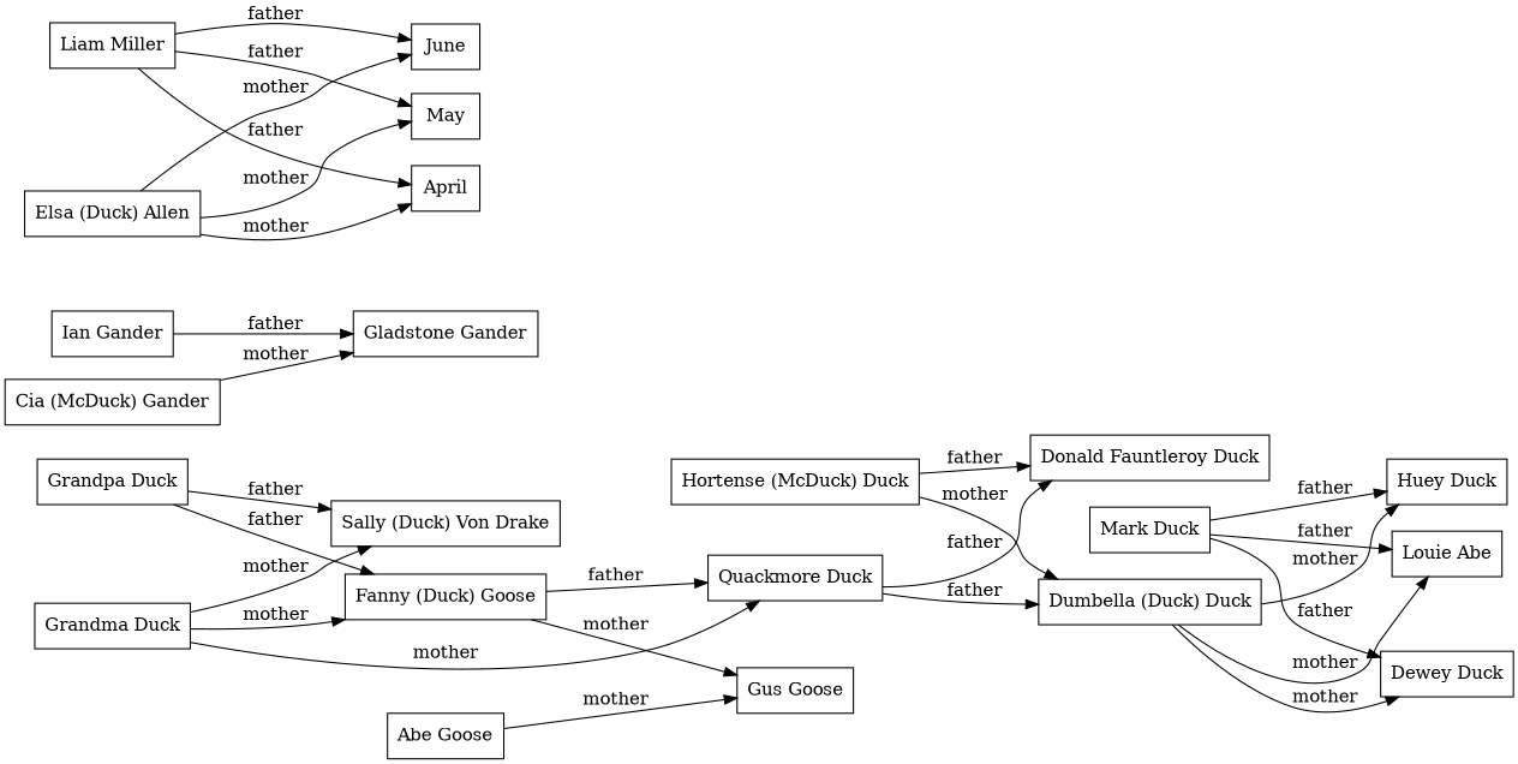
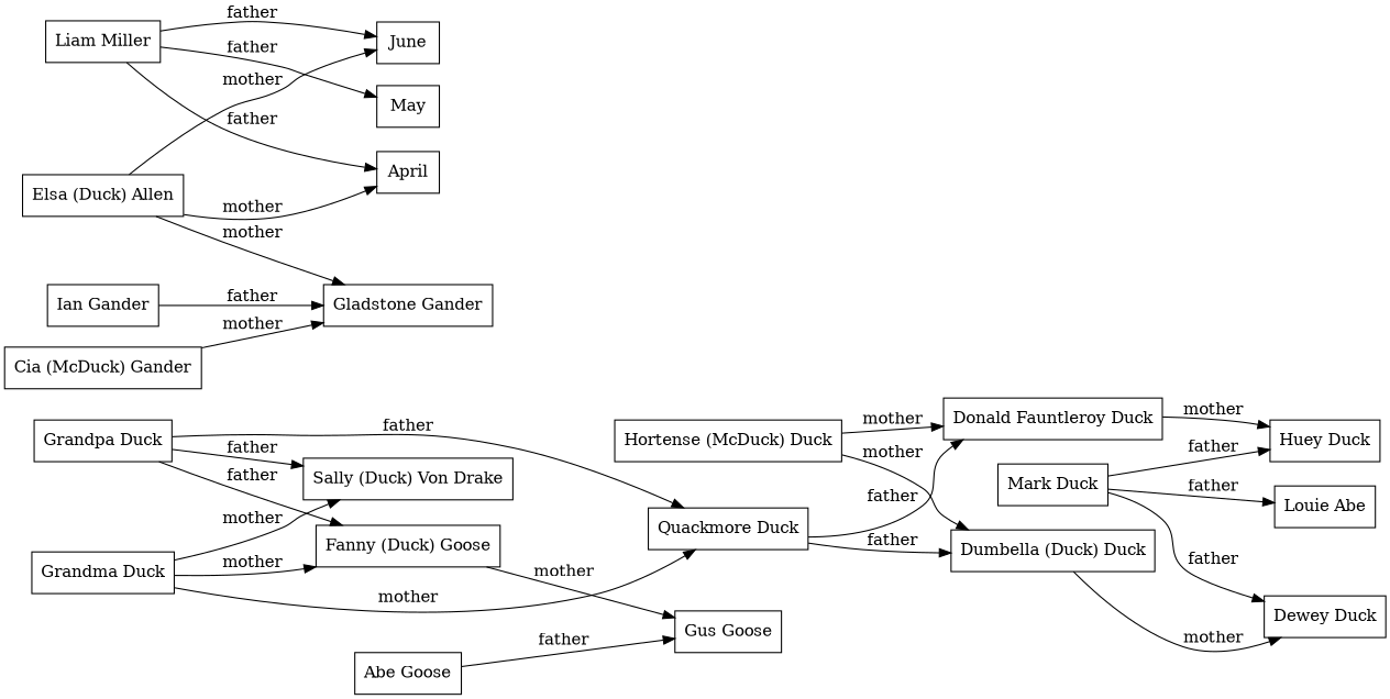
  digraph {
    rankdir=LR
    node [color=black shape=rectangle]
    n1 [label="Louie Abe"]
    "Dumbella (Duck) Duck"
    "Huey Duck"
    "Dewey Duck"
    "Grandma Duck"
    "Sally (Duck) Von Drake"
    "Quackmore Duck"
    "Fanny (Duck) Goose"
    "Donald Fauntleroy Duck"
    "Gus Goose"
    "Elsa (Duck) Allen"
    June
    May
    April
    "Mark Duck"
    "Grandpa Duck"
    "Cia (McDuck) Gander"
    "Gladstone Gander"
    "Liam Miller"
    "Ian Gander"
    "Hortense (McDuck) Duck"
    "Abe Goose"
-   "Dumbella (Duck) Duck" -> n1 [label=mother]
-   "Dumbella (Duck) Duck" -> "Huey Duck" [label=mother]
+   "Donald Fauntleroy Duck" -> "Huey Duck" [label=mother]
    "Dumbella (Duck) Duck" -> "Dewey Duck" [label=mother]
    "Grandma Duck" -> "Sally (Duck) Von Drake" [label=mother]
    "Grandma Duck" -> "Quackmore Duck" [label=mother]
    "Grandma Duck" -> "Fanny (Duck) Goose" [label=mother]
    "Quackmore Duck" -> "Dumbella (Duck) Duck" [label=father]
    "Quackmore Duck" -> "Donald Fauntleroy Duck" [label=father]
    "Fanny (Duck) Goose" -> "Gus Goose" [label=mother]
    "Elsa (Duck) Allen" -> June [label=mother]
-   "Elsa (Duck) Allen" -> May [label=mother]
+   "Elsa (Duck) Allen" -> "Gladstone Gander" [label=mother]
    "Elsa (Duck) Allen" -> April [label=mother]
    "Mark Duck" -> n1 [label=father]
    "Mark Duck" -> "Huey Duck" [label=father]
    "Mark Duck" -> "Dewey Duck" [label=father]
    "Grandpa Duck" -> "Sally (Duck) Von Drake" [label=father]
-   "Fanny (Duck) Goose" -> "Quackmore Duck" [label=father]
+   "Grandpa Duck" -> "Quackmore Duck" [label=father]
    "Grandpa Duck" -> "Fanny (Duck) Goose" [label=father]
    "Cia (McDuck) Gander" -> "Gladstone Gander" [label=mother]
    "Liam Miller" -> June [label=father]
    "Liam Miller" -> May [label=father]
    "Liam Miller" -> April [label=father]
    "Ian Gander" -> "Gladstone Gander" [label=father]
    "Hortense (McDuck) Duck" -> "Dumbella (Duck) Duck" [label=mother]
-   "Hortense (McDuck) Duck" -> "Donald Fauntleroy Duck" [label=father]
-   "Abe Goose" -> "Gus Goose" [label=mother]
+   "Hortense (McDuck) Duck" -> "Donald Fauntleroy Duck" [label=mother]
+   "Abe Goose" -> "Gus Goose" [label=father]
  }
